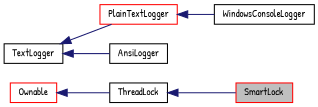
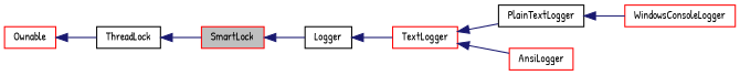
  digraph {
    fontname="Patrick Hand"
    rankdir=LR
    node [color=red fillcolor=white fontname="Patrick Hand" fontsize=10 shape=record style=filled]
    edge [color=midnightblue dir=back fontname="Patrick Hand" fontsize=10 labelfontname=Helvetica labelfontsize=10 style=solid]
    n1 [fillcolor=grey75 fontcolor=black height=0.2 label=SmartLock width=0.4]
-   n3 [color=black height=0.2 label=TextLogger width=0.4]
+   n2 [color=black height=0.2 label=Logger width=0.4]
+   n3 [height=0.2 label=TextLogger width=0.4]
    n4 [color=black height=0.2 label=ThreadLock width=0.4]
    n5 [height=0.2 label=Ownable width=0.4]
-   n6 [height=0.2 label=PlainTextLogger width=0.4]
-   n7 [color=black height=0.2 label=AnsiLogger width=0.4]
-   n8 [color=black height=0.2 label=WindowsConsoleLogger width=0.4]
+   n6 [color=black height=0.2 label=PlainTextLogger width=0.4]
+   n7 [height=0.2 label=AnsiLogger width=0.4]
+   n8 [height=0.2 label=WindowsConsoleLogger width=0.4]
+   n1 -> n2
+   n2 -> n3
    n3 -> n6
    n3 -> n7
    n4 -> n1
    n5 -> n4
    n6 -> n8
  }
